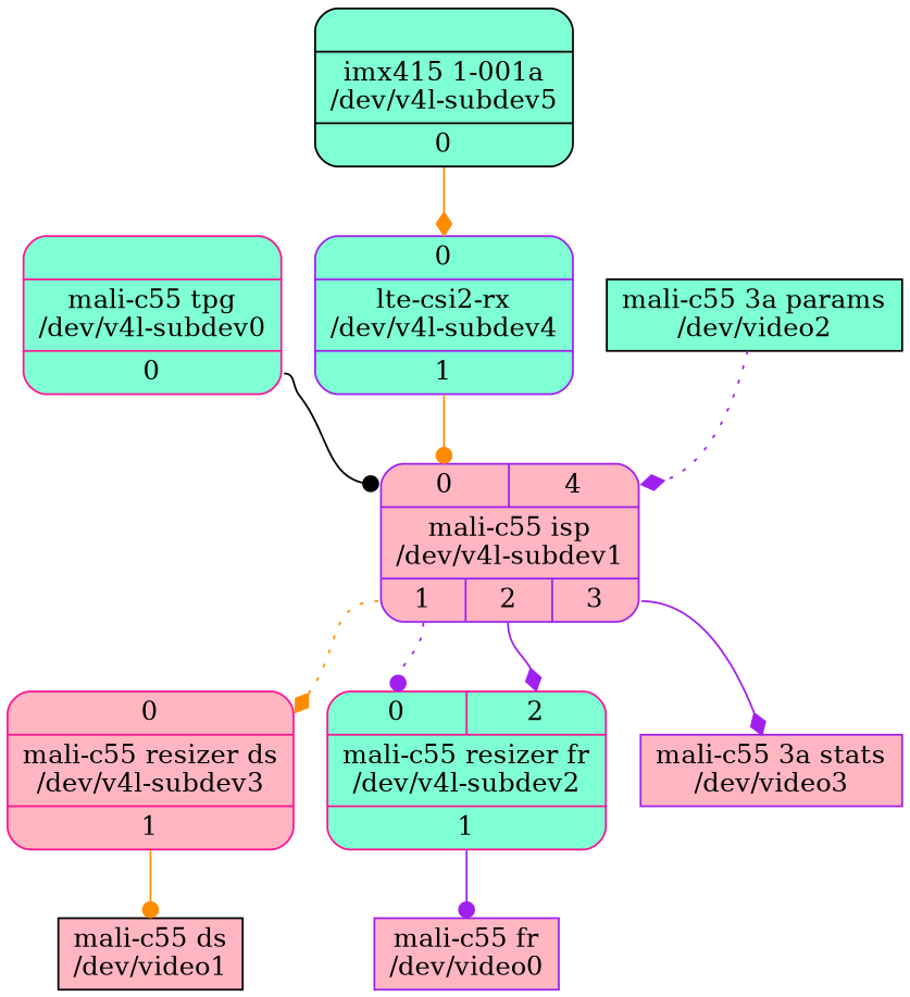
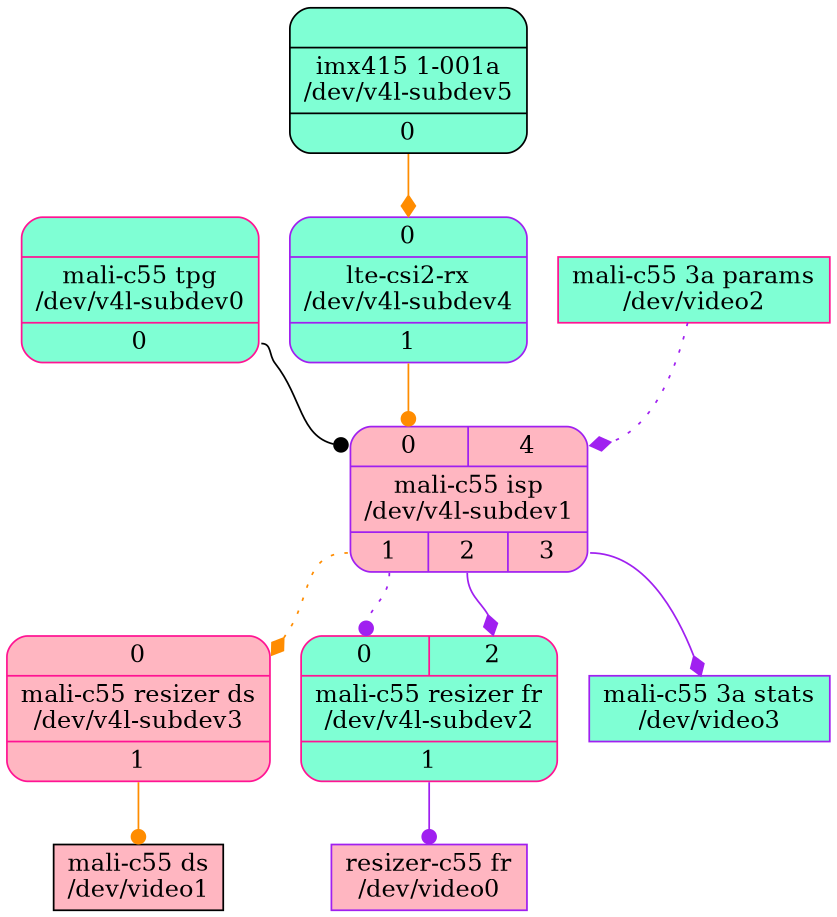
  digraph {
    rankdir=TB
    node [color=deeppink fillcolor=aquamarine shape=Mrecord style=filled]
    edge [arrowhead=dot color=purple headport=port0 style=solid tailport=port1]
    n1 [label="{{} | mali-c55 tpg\n/dev/v4l-subdev0 | {<port0> 0}}"]
    n2 [color=purple fillcolor=lightpink label="{{<port0> 0 | <port4> 4} | mali-c55 isp\n/dev/v4l-subdev1 | {<port1> 1 | <port2> 2 | <port3> 3}}"]
    n3 [label="{{<port0> 0 | <port2> 2} | mali-c55 resizer fr\n/dev/v4l-subdev2 | {<port1> 1}}"]
    n4 [fillcolor=lightpink label="{{<port0> 0} | mali-c55 resizer ds\n/dev/v4l-subdev3 | {<port1> 1}}"]
-   n5 [color=purple fillcolor=lightpink label="mali-c55 3a stats\n/dev/video3" shape=box]
-   n6 [color=purple fillcolor=lightpink label="mali-c55 fr\n/dev/video0" shape=box]
+   n5 [color=purple label="mali-c55 3a stats\n/dev/video3" shape=box]
+   n6 [color=purple fillcolor=lightpink label="resizer-c55 fr\n/dev/video0" shape=box]
    n7 [color=black fillcolor=lightpink label="mali-c55 ds\n/dev/video1" shape=box]
-   n8 [color=black label="mali-c55 3a params\n/dev/video2" shape=box]
+   n8 [label="mali-c55 3a params\n/dev/video2" shape=box]
    n9 [color=purple label="{{<port0> 0} | lte-csi2-rx\n/dev/v4l-subdev4 | {<port1> 1}}"]
    n10 [color=black label="{{} | imx415 1-001a\n/dev/v4l-subdev5 | {<port0> 0}}"]
    n1 -> n2 [color=black tailport=port0]
    n2 -> n3 [style=dotted]
    n2 -> n3 [arrowhead=diamond headport=port2 tailport=port2]
    n2 -> n4 [arrowhead=diamond color=darkorange style=dotted]
    n2 -> n5 [arrowhead=diamond tailport=port3]
    n3 -> n6
    n4 -> n7 [color=darkorange]
    n8 -> n2 [arrowhead=diamond headport=port4 style=dotted]
    n9 -> n2 [color=darkorange]
    n10 -> n9 [arrowhead=diamond color=darkorange tailport=port0]
  }
